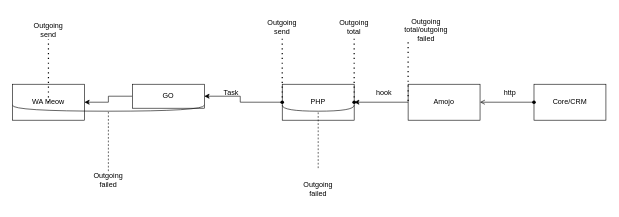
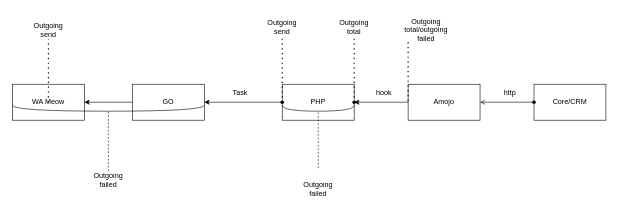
  <mxCell id="0" />
  <mxCell id="1" parent="0" />
  <mxCell id="2" style="edgeStyle=orthogonalEdgeStyle;rounded=0;orthogonalLoop=1;jettySize=auto;html=1;exitDx=0;exitDy=0;entryX=1;entryY=0.5;entryDx=0;entryDy=0;" edge="1" parent="1" source="14" target="5"><mxGeometry relative="1" as="geometry" /></mxCell>
  <mxCell id="3" value="Amojo" style="rounded=0;whiteSpace=wrap;html=1;" vertex="1" parent="1"><mxGeometry x="680" y="140" width="120" height="60" as="geometry" /></mxCell>
  <mxCell id="4" style="edgeStyle=orthogonalEdgeStyle;rounded=0;orthogonalLoop=1;jettySize=auto;html=1;entryX=1;entryY=0.5;entryDx=0;entryDy=0;" edge="1" parent="1" source="15" target="7"><mxGeometry relative="1" as="geometry" /></mxCell>
  <mxCell id="5" value="PHP" style="rounded=0;whiteSpace=wrap;html=1;" vertex="1" parent="1"><mxGeometry x="470" y="140" width="120" height="60" as="geometry" /></mxCell>
  <mxCell id="6" style="edgeStyle=orthogonalEdgeStyle;rounded=0;orthogonalLoop=1;jettySize=auto;html=1;exitX=0;exitY=0.5;exitDx=0;exitDy=0;" edge="1" parent="1" source="7" target="17"><mxGeometry relative="1" as="geometry"><mxPoint x="100" y="170" as="targetPoint" /></mxGeometry></mxCell>
- <mxCell id="7" value="GO" style="rounded=0;whiteSpace=wrap;html=1;" vertex="1" parent="1"><mxGeometry x="220" y="140" width="120" height="40" as="geometry" /></mxCell>
+ <mxCell id="7" value="GO" style="rounded=0;whiteSpace=wrap;html=1;" vertex="1" parent="1"><mxGeometry x="220" y="140" width="120" height="60" as="geometry" /></mxCell>
  <mxCell id="8" style="edgeStyle=orthogonalEdgeStyle;rounded=0;orthogonalLoop=1;jettySize=auto;html=1;exitX=0;exitY=0.5;exitDx=0;exitDy=0;entryX=1;entryY=0.5;entryDx=0;entryDy=0;endArrow=open;" edge="1" parent="1" source="9" target="3"><mxGeometry relative="1" as="geometry" /></mxCell>
  <mxCell id="9" value="Core/CRM" style="rounded=0;whiteSpace=wrap;html=1;" vertex="1" parent="1"><mxGeometry x="890" y="140" width="120" height="60" as="geometry" /></mxCell>
  <mxCell id="10" value="http" style="text;html=1;strokeColor=none;fillColor=none;align=center;verticalAlign=middle;whiteSpace=wrap;rounded=0;" vertex="1" parent="1"><mxGeometry x="820" y="140" width="60" height="30" as="geometry" /></mxCell>
  <mxCell id="11" value="hook" style="text;html=1;strokeColor=none;fillColor=none;align=center;verticalAlign=middle;whiteSpace=wrap;rounded=0;" vertex="1" parent="1"><mxGeometry x="610" y="140" width="60" height="30" as="geometry" /></mxCell>
- <mxCell id="12" value="Task" style="text;html=1;strokeColor=none;fillColor=none;align=center;verticalAlign=middle;whiteSpace=wrap;rounded=0;" vertex="1" parent="1"><mxGeometry x="355" y="140" width="60" height="30" as="geometry" /></mxCell>
+ <mxCell id="12" value="Task" style="text;html=1;strokeColor=none;fillColor=none;align=center;verticalAlign=middle;whiteSpace=wrap;rounded=0;" vertex="1" parent="1"><mxGeometry x="370" y="140" width="60" height="30" as="geometry" /></mxCell>
  <mxCell id="13" value="" style="edgeStyle=orthogonalEdgeStyle;rounded=0;orthogonalLoop=1;jettySize=auto;html=1;exitX=0;exitY=0.5;exitDx=0;exitDy=0;entryDx=0;entryDy=0;" edge="1" parent="1" source="3" target="14"><mxGeometry relative="1" as="geometry"><mxPoint x="680" y="170" as="sourcePoint" /><mxPoint x="590" y="170" as="targetPoint" /></mxGeometry></mxCell>
  <mxCell id="14" value="" style="shape=waypoint;sketch=0;fillStyle=solid;size=6;pointerEvents=1;points=[];fillColor=none;resizable=0;rotatable=0;perimeter=centerPerimeter;snapToPoint=1;" vertex="1" parent="1"><mxGeometry x="580" y="160" width="20" height="20" as="geometry" /></mxCell>
  <mxCell id="15" value="" style="shape=waypoint;sketch=0;fillStyle=solid;size=6;pointerEvents=1;points=[];fillColor=none;resizable=0;rotatable=0;perimeter=centerPerimeter;snapToPoint=1;" vertex="1" parent="1"><mxGeometry x="460" y="160" width="20" height="20" as="geometry" /></mxCell>
  <mxCell id="16" value="" style="shape=waypoint;sketch=0;fillStyle=solid;size=6;pointerEvents=1;points=[];fillColor=none;resizable=0;rotatable=0;perimeter=centerPerimeter;snapToPoint=1;" vertex="1" parent="1"><mxGeometry x="880" y="160" width="20" height="20" as="geometry" /></mxCell>
  <mxCell id="17" value="WA Meow" style="rounded=0;whiteSpace=wrap;html=1;" vertex="1" parent="1"><mxGeometry x="20" y="140" width="120" height="60" as="geometry" /></mxCell>
  <mxCell id="18" value="" style="endArrow=none;dashed=1;html=1;dashPattern=1 3;strokeWidth=2;rounded=0;" edge="1" parent="1"><mxGeometry width="50" height="50" relative="1" as="geometry"><mxPoint x="680" y="70" as="sourcePoint" /><mxPoint x="680" y="170" as="targetPoint" /></mxGeometry></mxCell>
  <mxCell id="19" value="Outgoing total/outgoing failed" style="text;html=1;strokeColor=none;fillColor=none;align=center;verticalAlign=middle;whiteSpace=wrap;rounded=0;" vertex="1" parent="1"><mxGeometry x="680" y="35" width="60" height="30" as="geometry" /></mxCell>
  <mxCell id="20" value="" style="endArrow=none;dashed=1;html=1;dashPattern=1 3;strokeWidth=2;rounded=0;" edge="1" parent="1" source="14"><mxGeometry width="50" height="50" relative="1" as="geometry"><mxPoint x="590" y="110" as="sourcePoint" /><mxPoint x="590" y="60" as="targetPoint" /></mxGeometry></mxCell>
  <mxCell id="21" value="Outgoing total" style="text;html=1;strokeColor=none;fillColor=none;align=center;verticalAlign=middle;whiteSpace=wrap;rounded=0;" vertex="1" parent="1"><mxGeometry x="560" y="30" width="60" height="30" as="geometry" /></mxCell>
  <mxCell id="22" value="" style="shape=requiredInterface;html=1;verticalLabelPosition=bottom;sketch=0;rotation=90;" vertex="1" parent="1"><mxGeometry x="525" y="120" width="10" height="120" as="geometry" /></mxCell>
  <mxCell id="23" value="" style="shape=requiredInterface;html=1;verticalLabelPosition=bottom;sketch=0;rotation=90;" vertex="1" parent="1"><mxGeometry x="175" y="20" width="10" height="320" as="geometry" /></mxCell>
  <mxCell id="24" value="" style="endArrow=none;dashed=1;html=1;dashPattern=1 3;strokeWidth=2;rounded=0;" edge="1" parent="1"><mxGeometry width="50" height="50" relative="1" as="geometry"><mxPoint x="470" y="170" as="sourcePoint" /><mxPoint x="470" y="60" as="targetPoint" /></mxGeometry></mxCell>
  <mxCell id="25" value="Outgoing send" style="text;html=1;strokeColor=none;fillColor=none;align=center;verticalAlign=middle;whiteSpace=wrap;rounded=0;" vertex="1" parent="1"><mxGeometry x="440" y="30" width="60" height="30" as="geometry" /></mxCell>
  <mxCell id="26" value="" style="endArrow=none;dashed=1;html=1;rounded=0;entryX=1;entryY=0.5;entryDx=0;entryDy=0;entryPerimeter=0;" edge="1" parent="1" target="22"><mxGeometry width="50" height="50" relative="1" as="geometry"><mxPoint x="530" y="280" as="sourcePoint" /><mxPoint x="420" y="310" as="targetPoint" /></mxGeometry></mxCell>
  <mxCell id="27" value="Outgoing failed" style="text;html=1;strokeColor=none;fillColor=none;align=center;verticalAlign=middle;whiteSpace=wrap;rounded=0;" vertex="1" parent="1"><mxGeometry x="500" y="300" width="60" height="30" as="geometry" /></mxCell>
  <mxCell id="28" value="" style="endArrow=none;dashed=1;html=1;rounded=0;entryX=1;entryY=0.5;entryDx=0;entryDy=0;entryPerimeter=0;" edge="1" parent="1" source="29" target="23"><mxGeometry width="50" height="50" relative="1" as="geometry"><mxPoint x="180" y="300" as="sourcePoint" /><mxPoint x="190" y="270" as="targetPoint" /></mxGeometry></mxCell>
  <mxCell id="29" value="Outgoing failed" style="text;html=1;strokeColor=none;fillColor=none;align=center;verticalAlign=middle;whiteSpace=wrap;rounded=0;" vertex="1" parent="1"><mxGeometry y="285" width="60" height="30" as="geometry" x="150" /></mxCell>
  <mxCell id="30" value="" style="endArrow=none;dashed=1;html=1;dashPattern=1 3;strokeWidth=2;rounded=0;exitX=0.5;exitY=0.5;exitDx=0;exitDy=0;exitPerimeter=0;" edge="1" parent="1" source="17" target="31"><mxGeometry width="50" height="50" relative="1" as="geometry"><mxPoint x="120" y="110" as="sourcePoint" /><mxPoint x="80" y="50" as="targetPoint" /></mxGeometry></mxCell>
  <mxCell id="31" value="Outgoing send" style="text;html=1;strokeColor=none;fillColor=none;align=center;verticalAlign=middle;whiteSpace=wrap;rounded=0;" vertex="1" parent="1"><mxGeometry x="50" y="35" width="60" height="30" as="geometry" /></mxCell>
